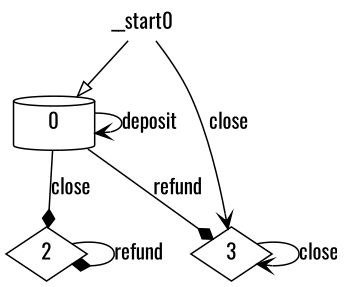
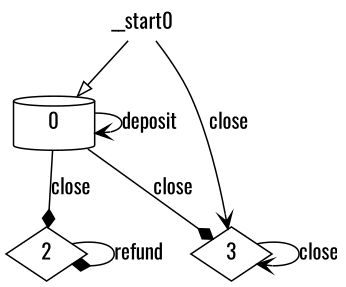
  digraph {
    fontname=Oswald
    node [fontname=Oswald shape=diamond]
    edge [arrowhead=vee fontname=Oswald]
    n1 [label=0 shape=cylinder]
    n2 [label=2]
    n3 [label=3]
    __start0 [height=0 shape=none width=0]
    n1 -> n1 [label=deposit]
    n1 -> n2 [arrowhead=diamond label=close]
-   n1 -> n3 [arrowhead=diamond label=refund]
+   n1 -> n3 [arrowhead=diamond label=close]
    n2 -> n2 [arrowhead=diamond label=refund]
    n3 -> n3 [label=close]
    __start0 -> n1 [arrowhead=onormal]
    __start0 -> n3 [label=close]
  }
